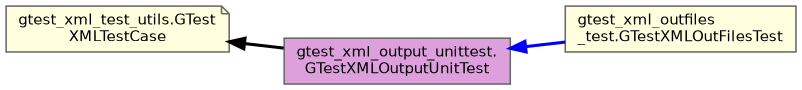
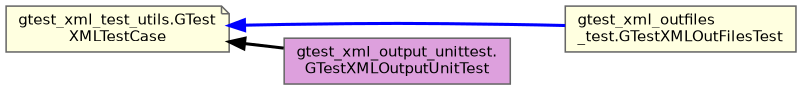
  digraph {
    rankdir=LR
    node [color=gray40 fillcolor=lightyellow fontname=Helvetica fontsize=10 shape=box style=filled]
    edge [dir=back fontname=Helvetica fontsize=10 labelfontname=Helvetica labelfontsize=10 style=bold]
    n1 [fontcolor=black height=0.2 label="gtest_xml_test_utils.GTest\lXMLTestCase" shape=note width=0.4]
    n2 [height=0.2 label="gtest_xml_outfiles\l_test.GTestXMLOutFilesTest" width=0.4]
    n3 [fillcolor=plum height=0.2 label="gtest_xml_output_unittest.\lGTestXMLOutputUnitTest" width=0.4]
-   n3 -> n2 [color=blue]
+   n1 -> n2 [color=blue]
    n1 -> n3 [color=black]
  }
